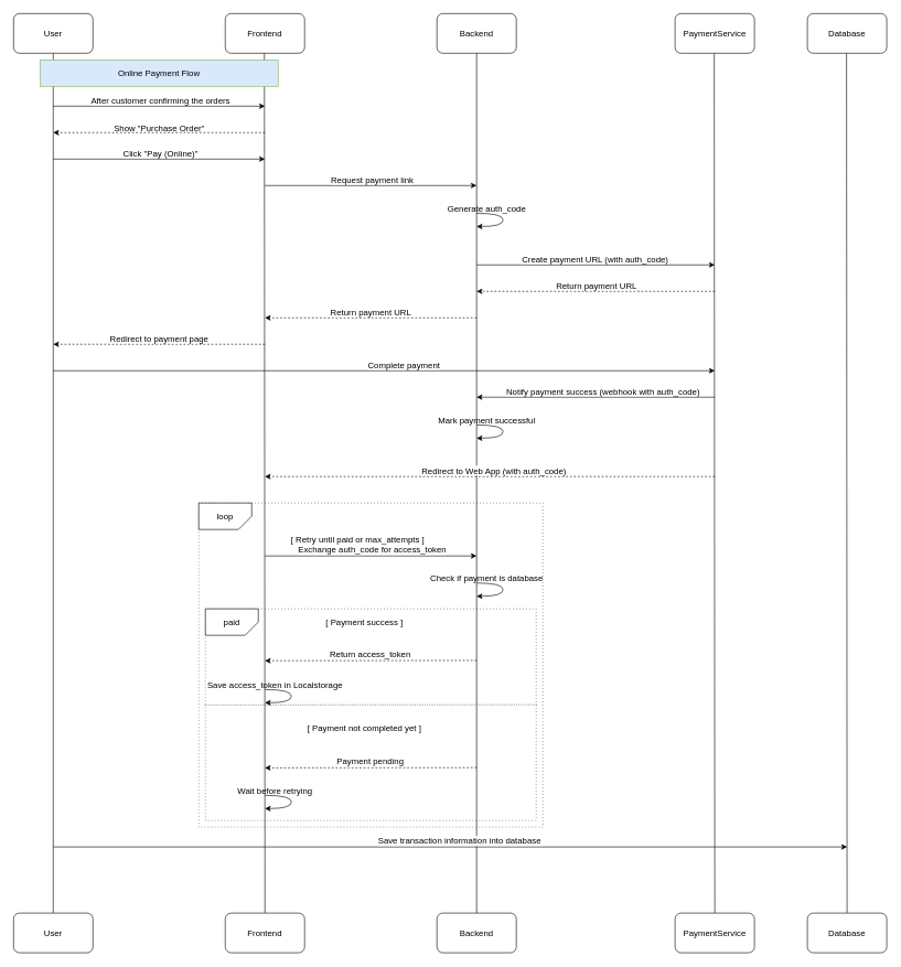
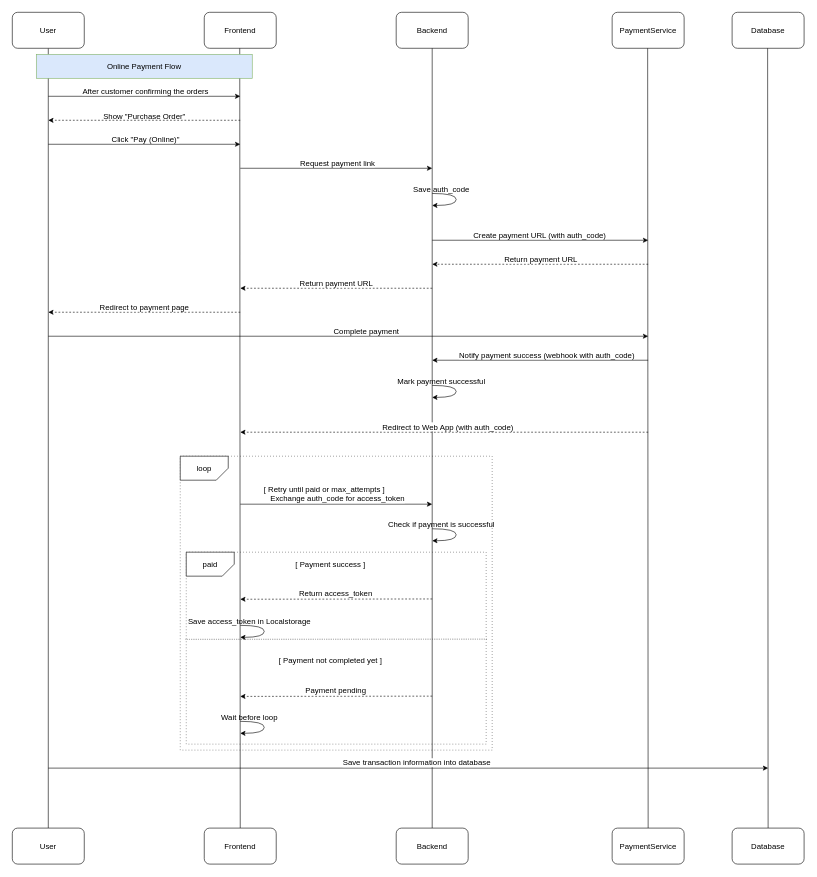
  <mxCell id="0" />
  <mxCell id="1" parent="0" />
  <mxCell id="2" value="" style="endArrow=classic;html=1;rounded=0;fontSize=13;" edge="1" parent="1"><mxGeometry width="50" height="50" relative="1" as="geometry"><mxPoint x="80" y="160" as="sourcePoint" /><mxPoint x="400" y="160" as="targetPoint" /></mxGeometry></mxCell>
  <mxCell id="3" value="After customer confirming the orders" style="edgeLabel;html=1;align=center;verticalAlign=middle;resizable=0;points=[];fontSize=13;" vertex="1" connectable="0" parent="2"><mxGeometry x="-0.158" y="5" relative="1" as="geometry"><mxPoint x="26" y="-5" as="offset" /></mxGeometry></mxCell>
  <mxCell id="4" value="" style="endArrow=classic;html=1;rounded=0;dashed=1;fontSize=13;" edge="1" parent="1"><mxGeometry width="50" height="50" relative="1" as="geometry"><mxPoint x="400" y="200" as="sourcePoint" /><mxPoint x="80" y="200" as="targetPoint" /></mxGeometry></mxCell>
  <mxCell id="5" value="Show &quot;Purchase Order&quot;" style="text;html=1;align=center;verticalAlign=middle;resizable=0;points=[];autosize=1;strokeColor=none;fillColor=none;fontSize=13;" vertex="1" parent="1"><mxGeometry x="160" y="178" width="160" height="30" as="geometry" /></mxCell>
  <mxCell id="6" value="" style="endArrow=none;html=1;rounded=0;entryX=0.5;entryY=1;entryDx=0;entryDy=0;movable=1;resizable=1;rotatable=1;deletable=1;editable=1;locked=0;connectable=1;exitX=0.5;exitY=0;exitDx=0;exitDy=0;fontSize=13;" edge="1" parent="1" source="66" target="7"><mxGeometry width="50" height="50" relative="1" as="geometry"><mxPoint x="80" y="1360" as="sourcePoint" /><mxPoint x="400" y="270" as="targetPoint" /></mxGeometry></mxCell>
  <mxCell id="7" value="User" style="rounded=1;whiteSpace=wrap;html=1;movable=1;resizable=1;rotatable=1;deletable=1;editable=1;locked=0;connectable=1;fontSize=13;" vertex="1" parent="1"><mxGeometry x="20" y="20" width="120" height="60" as="geometry" /></mxCell>
  <mxCell id="8" value="Frontend" style="rounded=1;whiteSpace=wrap;html=1;movable=1;resizable=1;rotatable=1;deletable=1;editable=1;locked=0;connectable=1;fontSize=13;" vertex="1" parent="1"><mxGeometry x="340" y="20" width="120" height="60" as="geometry" /></mxCell>
  <mxCell id="9" value="Backend" style="rounded=1;whiteSpace=wrap;html=1;movable=1;resizable=1;rotatable=1;deletable=1;editable=1;locked=0;connectable=1;fontSize=13;" vertex="1" parent="1"><mxGeometry x="660" y="20" width="120" height="60" as="geometry" /></mxCell>
  <mxCell id="10" value="PaymentService" style="rounded=1;whiteSpace=wrap;html=1;movable=1;resizable=1;rotatable=1;deletable=1;editable=1;locked=0;connectable=1;fontSize=13;" vertex="1" parent="1"><mxGeometry x="1020" y="20" width="120" height="60" as="geometry" /></mxCell>
  <mxCell id="11" value="Database" style="rounded=1;whiteSpace=wrap;html=1;movable=1;resizable=1;rotatable=1;deletable=1;editable=1;locked=0;connectable=1;fontSize=13;" vertex="1" parent="1"><mxGeometry x="1220" y="20" width="120" height="60" as="geometry" /></mxCell>
  <mxCell id="12" value="" style="endArrow=none;html=1;rounded=0;entryX=0.5;entryY=1;entryDx=0;entryDy=0;movable=1;resizable=1;rotatable=1;deletable=1;editable=1;locked=0;connectable=1;exitX=0.5;exitY=0;exitDx=0;exitDy=0;fontSize=13;" edge="1" parent="1" source="67"><mxGeometry width="50" height="50" relative="1" as="geometry"><mxPoint x="399" y="1360" as="sourcePoint" /><mxPoint x="399.17" y="80" as="targetPoint" /></mxGeometry></mxCell>
  <mxCell id="13" value="" style="endArrow=none;html=1;rounded=0;entryX=0.5;entryY=1;entryDx=0;entryDy=0;movable=1;resizable=1;rotatable=1;deletable=1;editable=1;locked=0;connectable=1;exitX=0.5;exitY=0;exitDx=0;exitDy=0;fontSize=13;" edge="1" parent="1" source="68"><mxGeometry width="50" height="50" relative="1" as="geometry"><mxPoint x="720" y="1360" as="sourcePoint" /><mxPoint x="720" y="80" as="targetPoint" /></mxGeometry></mxCell>
  <mxCell id="14" value="" style="endArrow=none;html=1;rounded=0;entryX=0.5;entryY=1;entryDx=0;entryDy=0;movable=1;resizable=1;rotatable=1;deletable=1;editable=1;locked=0;connectable=1;exitX=0.5;exitY=0;exitDx=0;exitDy=0;fontSize=13;" edge="1" parent="1" source="69"><mxGeometry width="50" height="50" relative="1" as="geometry"><mxPoint x="1080" y="1360" as="sourcePoint" /><mxPoint x="1079.17" y="80" as="targetPoint" /></mxGeometry></mxCell>
  <mxCell id="15" value="" style="endArrow=none;html=1;rounded=0;entryX=0.5;entryY=1;entryDx=0;entryDy=0;movable=1;resizable=1;rotatable=1;deletable=1;editable=1;locked=0;connectable=1;exitX=0.5;exitY=0;exitDx=0;exitDy=0;fontSize=13;" edge="1" parent="1" source="70"><mxGeometry width="50" height="50" relative="1" as="geometry"><mxPoint x="1279" y="1360" as="sourcePoint" /><mxPoint x="1279.17" y="80" as="targetPoint" /></mxGeometry></mxCell>
  <mxCell id="16" value="" style="endArrow=classic;html=1;rounded=0;movable=1;resizable=1;rotatable=1;deletable=1;editable=1;locked=0;connectable=1;fontSize=13;" edge="1" parent="1"><mxGeometry width="50" height="50" relative="1" as="geometry"><mxPoint x="80" y="240" as="sourcePoint" /><mxPoint x="400" y="240" as="targetPoint" /></mxGeometry></mxCell>
  <mxCell id="17" value="Click &quot;Pay (Online)&quot;" style="edgeLabel;html=1;align=center;verticalAlign=middle;resizable=0;points=[];fontSize=13;" vertex="1" connectable="0" parent="16"><mxGeometry x="-0.158" y="5" relative="1" as="geometry"><mxPoint x="26" y="-5" as="offset" /></mxGeometry></mxCell>
  <mxCell id="18" value="Online Payment Flow" style="rounded=0;whiteSpace=wrap;html=1;fillColor=#dae8fc;strokeColor=#82b366;fontSize=13;" vertex="1" parent="1"><mxGeometry x="60" y="90" width="360" height="40" as="geometry" /></mxCell>
  <mxCell id="19" value="" style="endArrow=classic;html=1;rounded=0;movable=1;resizable=1;rotatable=1;deletable=1;editable=1;locked=0;connectable=1;fontSize=13;" edge="1" parent="1"><mxGeometry width="50" height="50" relative="1" as="geometry"><mxPoint x="400" y="280" as="sourcePoint" /><mxPoint x="720" y="280" as="targetPoint" /></mxGeometry></mxCell>
  <mxCell id="20" value="Request payment link" style="edgeLabel;html=1;align=center;verticalAlign=middle;resizable=0;points=[];fontSize=13;" vertex="1" connectable="0" parent="19"><mxGeometry x="-0.158" y="5" relative="1" as="geometry"><mxPoint x="26" y="-5" as="offset" /></mxGeometry></mxCell>
  <mxCell id="21" value="" style="group;fontSize=13;" vertex="1" connectable="0" parent="1"><mxGeometry x="670" y="300" width="135" height="42" as="geometry" /></mxCell>
  <mxCell id="22" value="" style="endArrow=classic;html=1;rounded=0;edgeStyle=orthogonalEdgeStyle;curved=1;fontSize=13;" edge="1" parent="21"><mxGeometry width="50" height="50" relative="1" as="geometry"><mxPoint x="50" y="22" as="sourcePoint" /><mxPoint x="50" y="42" as="targetPoint" /><Array as="points"><mxPoint x="90" y="22" /><mxPoint x="90" y="42" /></Array></mxGeometry></mxCell>
- <mxCell id="23" value="Generate auth_code" style="text;html=1;align=center;verticalAlign=middle;resizable=0;points=[];autosize=1;strokeColor=none;fillColor=none;fontSize=13;" vertex="1" parent="21"><mxGeometry x="-5" width="140" height="30" as="geometry" /></mxCell>
+ <mxCell id="23" value="Save auth_code" style="text;html=1;align=center;verticalAlign=middle;resizable=0;points=[];autosize=1;strokeColor=none;fillColor=none;fontSize=13;" vertex="1" parent="21"><mxGeometry x="-5" width="140" height="30" as="geometry" /></mxCell>
  <mxCell id="24" value="" style="endArrow=classic;html=1;rounded=0;movable=1;resizable=1;rotatable=1;deletable=1;editable=1;locked=0;connectable=1;fontSize=13;" edge="1" parent="1"><mxGeometry width="50" height="50" relative="1" as="geometry"><mxPoint x="720" y="400" as="sourcePoint" /><mxPoint x="1080" y="400" as="targetPoint" /></mxGeometry></mxCell>
  <mxCell id="25" value="Create payment URL (with auth_code)" style="edgeLabel;html=1;align=center;verticalAlign=middle;resizable=0;points=[];fontSize=13;" vertex="1" connectable="0" parent="24"><mxGeometry x="-0.158" y="5" relative="1" as="geometry"><mxPoint x="26" y="-5" as="offset" /></mxGeometry></mxCell>
  <mxCell id="26" value="" style="endArrow=classic;html=1;rounded=0;dashed=1;fontSize=13;" edge="1" parent="1"><mxGeometry width="50" height="50" relative="1" as="geometry"><mxPoint x="1080" y="440" as="sourcePoint" /><mxPoint x="720" y="440" as="targetPoint" /></mxGeometry></mxCell>
  <mxCell id="27" value="Return payment URL" style="edgeLabel;html=1;align=center;verticalAlign=middle;resizable=0;points=[];fontSize=13;" vertex="1" connectable="0" parent="26"><mxGeometry x="-0.031" y="-4" relative="1" as="geometry"><mxPoint x="-6" y="-6" as="offset" /></mxGeometry></mxCell>
  <mxCell id="28" value="" style="endArrow=classic;html=1;rounded=0;dashed=1;fontSize=13;" edge="1" parent="1"><mxGeometry width="50" height="50" relative="1" as="geometry"><mxPoint x="720" y="480" as="sourcePoint" /><mxPoint x="400" y="480" as="targetPoint" /></mxGeometry></mxCell>
  <mxCell id="29" value="Return payment URL" style="edgeLabel;html=1;align=center;verticalAlign=middle;resizable=0;points=[];fontSize=13;" vertex="1" connectable="0" parent="28"><mxGeometry x="-0.031" y="-4" relative="1" as="geometry"><mxPoint x="-6" y="-6" as="offset" /></mxGeometry></mxCell>
  <mxCell id="30" value="" style="endArrow=classic;html=1;rounded=0;dashed=1;fontSize=13;" edge="1" parent="1"><mxGeometry width="50" height="50" relative="1" as="geometry"><mxPoint x="400" y="520" as="sourcePoint" /><mxPoint x="80" y="520" as="targetPoint" /></mxGeometry></mxCell>
  <mxCell id="31" value="Redirect to payment page" style="edgeLabel;html=1;align=center;verticalAlign=middle;resizable=0;points=[];fontSize=13;" vertex="1" connectable="0" parent="30"><mxGeometry x="-0.031" y="-4" relative="1" as="geometry"><mxPoint x="-6" y="-6" as="offset" /></mxGeometry></mxCell>
  <mxCell id="32" value="" style="endArrow=classic;html=1;rounded=0;movable=1;resizable=1;rotatable=1;deletable=1;editable=1;locked=0;connectable=1;fontSize=13;" edge="1" parent="1"><mxGeometry width="50" height="50" relative="1" as="geometry"><mxPoint x="80" y="560" as="sourcePoint" /><mxPoint x="1080" y="560" as="targetPoint" /></mxGeometry></mxCell>
  <mxCell id="33" value="Complete payment" style="edgeLabel;html=1;align=center;verticalAlign=middle;resizable=0;points=[];fontSize=13;" vertex="1" connectable="0" parent="32"><mxGeometry x="-0.158" y="5" relative="1" as="geometry"><mxPoint x="108" y="-5" as="offset" /></mxGeometry></mxCell>
  <mxCell id="34" value="" style="endArrow=classic;html=1;rounded=0;movable=1;resizable=1;rotatable=1;deletable=1;editable=1;locked=0;connectable=1;fontSize=13;" edge="1" parent="1"><mxGeometry width="50" height="50" relative="1" as="geometry"><mxPoint x="1080" y="600" as="sourcePoint" /><mxPoint x="720" y="600" as="targetPoint" /></mxGeometry></mxCell>
  <mxCell id="35" value="Notify payment success (webhook with auth_code)" style="edgeLabel;html=1;align=center;verticalAlign=middle;resizable=0;points=[];fontSize=13;" vertex="1" connectable="0" parent="34"><mxGeometry x="-0.158" y="5" relative="1" as="geometry"><mxPoint x="-18" y="-15" as="offset" /></mxGeometry></mxCell>
  <mxCell id="36" value="" style="group;fontSize=13;" vertex="1" connectable="0" parent="1"><mxGeometry x="670" y="620" width="150" height="42" as="geometry" /></mxCell>
  <mxCell id="37" value="" style="endArrow=classic;html=1;rounded=0;edgeStyle=orthogonalEdgeStyle;curved=1;fontSize=13;" edge="1" parent="36"><mxGeometry width="50" height="50" relative="1" as="geometry"><mxPoint x="50" y="22" as="sourcePoint" /><mxPoint x="50" y="42" as="targetPoint" /><Array as="points"><mxPoint x="90" y="22" /><mxPoint x="90" y="42" /></Array></mxGeometry></mxCell>
  <mxCell id="38" value="Mark payment successful" style="text;html=1;align=center;verticalAlign=middle;resizable=0;points=[];autosize=1;strokeColor=none;fillColor=none;fontSize=13;" vertex="1" parent="36"><mxGeometry x="-20" width="170" height="30" as="geometry" /></mxCell>
  <mxCell id="39" value="" style="endArrow=classic;html=1;rounded=0;dashed=1;fontSize=13;" edge="1" parent="1"><mxGeometry width="50" height="50" relative="1" as="geometry"><mxPoint x="1080" y="720" as="sourcePoint" /><mxPoint x="400" y="720" as="targetPoint" /></mxGeometry></mxCell>
  <mxCell id="40" value="Redirect to Web App (with auth_code)" style="edgeLabel;html=1;align=center;verticalAlign=middle;resizable=0;points=[];fontSize=13;" vertex="1" connectable="0" parent="39"><mxGeometry x="-0.031" y="-4" relative="1" as="geometry"><mxPoint x="-6" y="-6" as="offset" /></mxGeometry></mxCell>
  <mxCell id="41" value="" style="rounded=0;whiteSpace=wrap;html=1;fillColor=none;dashed=1;dashPattern=1 4;fontSize=13;" vertex="1" parent="1"><mxGeometry x="300" y="760" width="520" height="490" as="geometry" /></mxCell>
  <mxCell id="42" value="" style="rounded=0;whiteSpace=wrap;html=1;fillColor=none;dashed=1;dashPattern=1 4;fontSize=13;" vertex="1" parent="1"><mxGeometry x="310" y="920" width="500" height="320" as="geometry" /></mxCell>
  <mxCell id="43" value="loop" style="shape=card;whiteSpace=wrap;html=1;direction=south;flipV=1;fillColor=default;size=20;fontSize=13;" vertex="1" parent="1"><mxGeometry x="300" y="760" width="80" height="40" as="geometry" /></mxCell>
  <mxCell id="44" value="paid" style="shape=card;whiteSpace=wrap;html=1;direction=south;flipV=1;fillColor=default;size=20;fontSize=13;" vertex="1" parent="1"><mxGeometry x="310" y="920" width="80" height="40" as="geometry" /></mxCell>
  <mxCell id="45" value="[ Retry until paid or max_attempts ]" style="text;html=1;align=center;verticalAlign=middle;resizable=0;points=[];autosize=1;strokeColor=none;fillColor=none;fontSize=13;" vertex="1" parent="1"><mxGeometry x="425" y="800" width="230" height="30" as="geometry" /></mxCell>
  <mxCell id="46" value="" style="endArrow=classic;html=1;rounded=0;movable=1;resizable=1;rotatable=1;deletable=1;editable=1;locked=0;connectable=1;fontSize=13;" edge="1" parent="1"><mxGeometry width="50" height="50" relative="1" as="geometry"><mxPoint x="400" y="840" as="sourcePoint" /><mxPoint x="720" y="840" as="targetPoint" /></mxGeometry></mxCell>
  <mxCell id="47" value="Exchange auth_code for access_token" style="edgeLabel;html=1;align=center;verticalAlign=middle;resizable=0;points=[];fontSize=13;" vertex="1" connectable="0" parent="46"><mxGeometry x="-0.158" y="5" relative="1" as="geometry"><mxPoint x="26" y="-5" as="offset" /></mxGeometry></mxCell>
  <mxCell id="48" value="" style="group;fillColor=none;fontSize=13;" vertex="1" connectable="0" parent="1"><mxGeometry x="670" y="859" width="165" height="42" as="geometry" /></mxCell>
  <mxCell id="49" value="" style="endArrow=classic;html=1;rounded=0;edgeStyle=orthogonalEdgeStyle;curved=1;fontSize=13;" edge="1" parent="48"><mxGeometry width="50" height="50" relative="1" as="geometry"><mxPoint x="50" y="22" as="sourcePoint" /><mxPoint x="50" y="42" as="targetPoint" /><Array as="points"><mxPoint x="90" y="22" /><mxPoint x="90" y="42" /></Array></mxGeometry></mxCell>
- <mxCell id="50" value="Check if payment is database" style="text;html=1;align=center;verticalAlign=middle;resizable=0;points=[];autosize=1;strokeColor=none;fillColor=none;fontSize=13;" vertex="1" parent="48"><mxGeometry x="-35" width="200" height="30" as="geometry" /></mxCell>
+ <mxCell id="50" value="Check if payment is successful" style="text;html=1;align=center;verticalAlign=middle;resizable=0;points=[];autosize=1;strokeColor=none;fillColor=none;fontSize=13;" vertex="1" parent="48"><mxGeometry x="-35" width="200" height="30" as="geometry" /></mxCell>
  <mxCell id="51" value="[ Payment success ]" style="text;html=1;align=center;verticalAlign=middle;resizable=0;points=[];autosize=1;strokeColor=none;fillColor=none;fontSize=13;" vertex="1" parent="1"><mxGeometry x="480" y="925" width="140" height="30" as="geometry" /></mxCell>
  <mxCell id="52" value="" style="endArrow=classic;html=1;rounded=0;dashed=1;fontSize=13;" edge="1" parent="1"><mxGeometry width="50" height="50" relative="1" as="geometry"><mxPoint x="720" y="998" as="sourcePoint" /><mxPoint x="400" y="998.46" as="targetPoint" /></mxGeometry></mxCell>
  <mxCell id="53" value="Return access_token" style="edgeLabel;html=1;align=center;verticalAlign=middle;resizable=0;points=[];fontSize=13;" vertex="1" connectable="0" parent="52"><mxGeometry x="-0.031" y="-4" relative="1" as="geometry"><mxPoint x="-6" y="-6" as="offset" /></mxGeometry></mxCell>
  <mxCell id="54" value="" style="group;fillColor=none;fontSize=13;" vertex="1" connectable="0" parent="1"><mxGeometry x="350" y="1020" width="180" height="42" as="geometry" /></mxCell>
  <mxCell id="55" value="" style="endArrow=classic;html=1;rounded=0;edgeStyle=orthogonalEdgeStyle;curved=1;fontSize=13;" edge="1" parent="54"><mxGeometry width="50" height="50" relative="1" as="geometry"><mxPoint x="50" y="22" as="sourcePoint" /><mxPoint x="50" y="42" as="targetPoint" /><Array as="points"><mxPoint x="90" y="22" /><mxPoint x="90" y="42" /></Array></mxGeometry></mxCell>
  <mxCell id="56" value="Save access_token in Localstorage" style="text;html=1;align=center;verticalAlign=middle;resizable=0;points=[];autosize=1;strokeColor=none;fillColor=none;fontSize=13;" vertex="1" parent="54"><mxGeometry x="-50" width="230" height="30" as="geometry" /></mxCell>
  <mxCell id="57" value="" style="endArrow=none;html=1;rounded=0;entryX=-0.003;entryY=0.454;entryDx=0;entryDy=0;entryPerimeter=0;exitX=1.002;exitY=0.453;exitDx=0;exitDy=0;exitPerimeter=0;dashed=1;dashPattern=1 2;fontSize=13;" edge="1" parent="1" source="42" target="42"><mxGeometry width="50" height="50" relative="1" as="geometry"><mxPoint x="807" y="1080" as="sourcePoint" /><mxPoint x="610" y="1090" as="targetPoint" /><Array as="points" /></mxGeometry></mxCell>
  <mxCell id="58" value="[ Payment not completed yet ]" style="text;html=1;align=center;verticalAlign=middle;resizable=0;points=[];autosize=1;strokeColor=none;fillColor=none;fontSize=13;" vertex="1" parent="1"><mxGeometry x="450" y="1085" width="200" height="30" as="geometry" /></mxCell>
  <mxCell id="59" value="" style="endArrow=classic;html=1;rounded=0;dashed=1;fontSize=13;" edge="1" parent="1"><mxGeometry width="50" height="50" relative="1" as="geometry"><mxPoint x="720" y="1160" as="sourcePoint" /><mxPoint x="400" y="1160.46" as="targetPoint" /></mxGeometry></mxCell>
  <mxCell id="60" value="Payment pending" style="edgeLabel;html=1;align=center;verticalAlign=middle;resizable=0;points=[];fontSize=13;" vertex="1" connectable="0" parent="59"><mxGeometry x="-0.031" y="-4" relative="1" as="geometry"><mxPoint x="-6" y="-6" as="offset" /></mxGeometry></mxCell>
  <mxCell id="61" value="" style="group;fillColor=none;fontSize=13;" vertex="1" connectable="0" parent="1"><mxGeometry x="350" y="1180" width="170" height="42" as="geometry" /></mxCell>
  <mxCell id="62" value="" style="endArrow=classic;html=1;rounded=0;edgeStyle=orthogonalEdgeStyle;curved=1;fontSize=13;" edge="1" parent="61"><mxGeometry width="50" height="50" relative="1" as="geometry"><mxPoint x="50" y="22" as="sourcePoint" /><mxPoint x="50" y="42" as="targetPoint" /><Array as="points"><mxPoint x="90" y="22" /><mxPoint x="90" y="42" /></Array></mxGeometry></mxCell>
- <mxCell id="63" value="Wait before retrying" style="text;html=1;align=center;verticalAlign=middle;resizable=0;points=[];autosize=1;strokeColor=none;fillColor=none;fontSize=13;" vertex="1" parent="61"><mxGeometry x="-5" width="140" height="30" as="geometry" /></mxCell>
+ <mxCell id="63" value="Wait before loop" style="text;html=1;align=center;verticalAlign=middle;resizable=0;points=[];autosize=1;strokeColor=none;fillColor=none;fontSize=13;" vertex="1" parent="61"><mxGeometry x="-5" width="140" height="30" as="geometry" /></mxCell>
  <mxCell id="64" value="" style="endArrow=classic;html=1;rounded=0;movable=1;resizable=1;rotatable=1;deletable=1;editable=1;locked=0;connectable=1;fontSize=13;" edge="1" parent="1"><mxGeometry width="50" height="50" relative="1" as="geometry"><mxPoint x="80" y="1280" as="sourcePoint" /><mxPoint x="1280" y="1280" as="targetPoint" /></mxGeometry></mxCell>
  <mxCell id="65" value="Save transaction information into database" style="edgeLabel;html=1;align=center;verticalAlign=middle;resizable=0;points=[];fontSize=13;" vertex="1" connectable="0" parent="64"><mxGeometry x="-0.158" y="5" relative="1" as="geometry"><mxPoint x="108" y="-5" as="offset" /></mxGeometry></mxCell>
  <mxCell id="66" value="User" style="rounded=1;whiteSpace=wrap;html=1;movable=1;resizable=1;rotatable=1;deletable=1;editable=1;locked=0;connectable=1;fontSize=13;" vertex="1" parent="1"><mxGeometry x="20" y="1380" width="120" height="60" as="geometry" /></mxCell>
  <mxCell id="67" value="Frontend" style="rounded=1;whiteSpace=wrap;html=1;movable=1;resizable=1;rotatable=1;deletable=1;editable=1;locked=0;connectable=1;fontSize=13;" vertex="1" parent="1"><mxGeometry x="340" y="1380" width="120" height="60" as="geometry" /></mxCell>
  <mxCell id="68" value="Backend" style="rounded=1;whiteSpace=wrap;html=1;movable=1;resizable=1;rotatable=1;deletable=1;editable=1;locked=0;connectable=1;fontSize=13;" vertex="1" parent="1"><mxGeometry x="660" y="1380" width="120" height="60" as="geometry" /></mxCell>
  <mxCell id="69" value="PaymentService" style="rounded=1;whiteSpace=wrap;html=1;movable=1;resizable=1;rotatable=1;deletable=1;editable=1;locked=0;connectable=1;fontSize=13;" vertex="1" parent="1"><mxGeometry x="1020" y="1380" width="120" height="60" as="geometry" /></mxCell>
  <mxCell id="70" value="Database" style="rounded=1;whiteSpace=wrap;html=1;movable=1;resizable=1;rotatable=1;deletable=1;editable=1;locked=0;connectable=1;fontSize=13;" vertex="1" parent="1"><mxGeometry x="1220" y="1380" width="120" height="60" as="geometry" /></mxCell>
